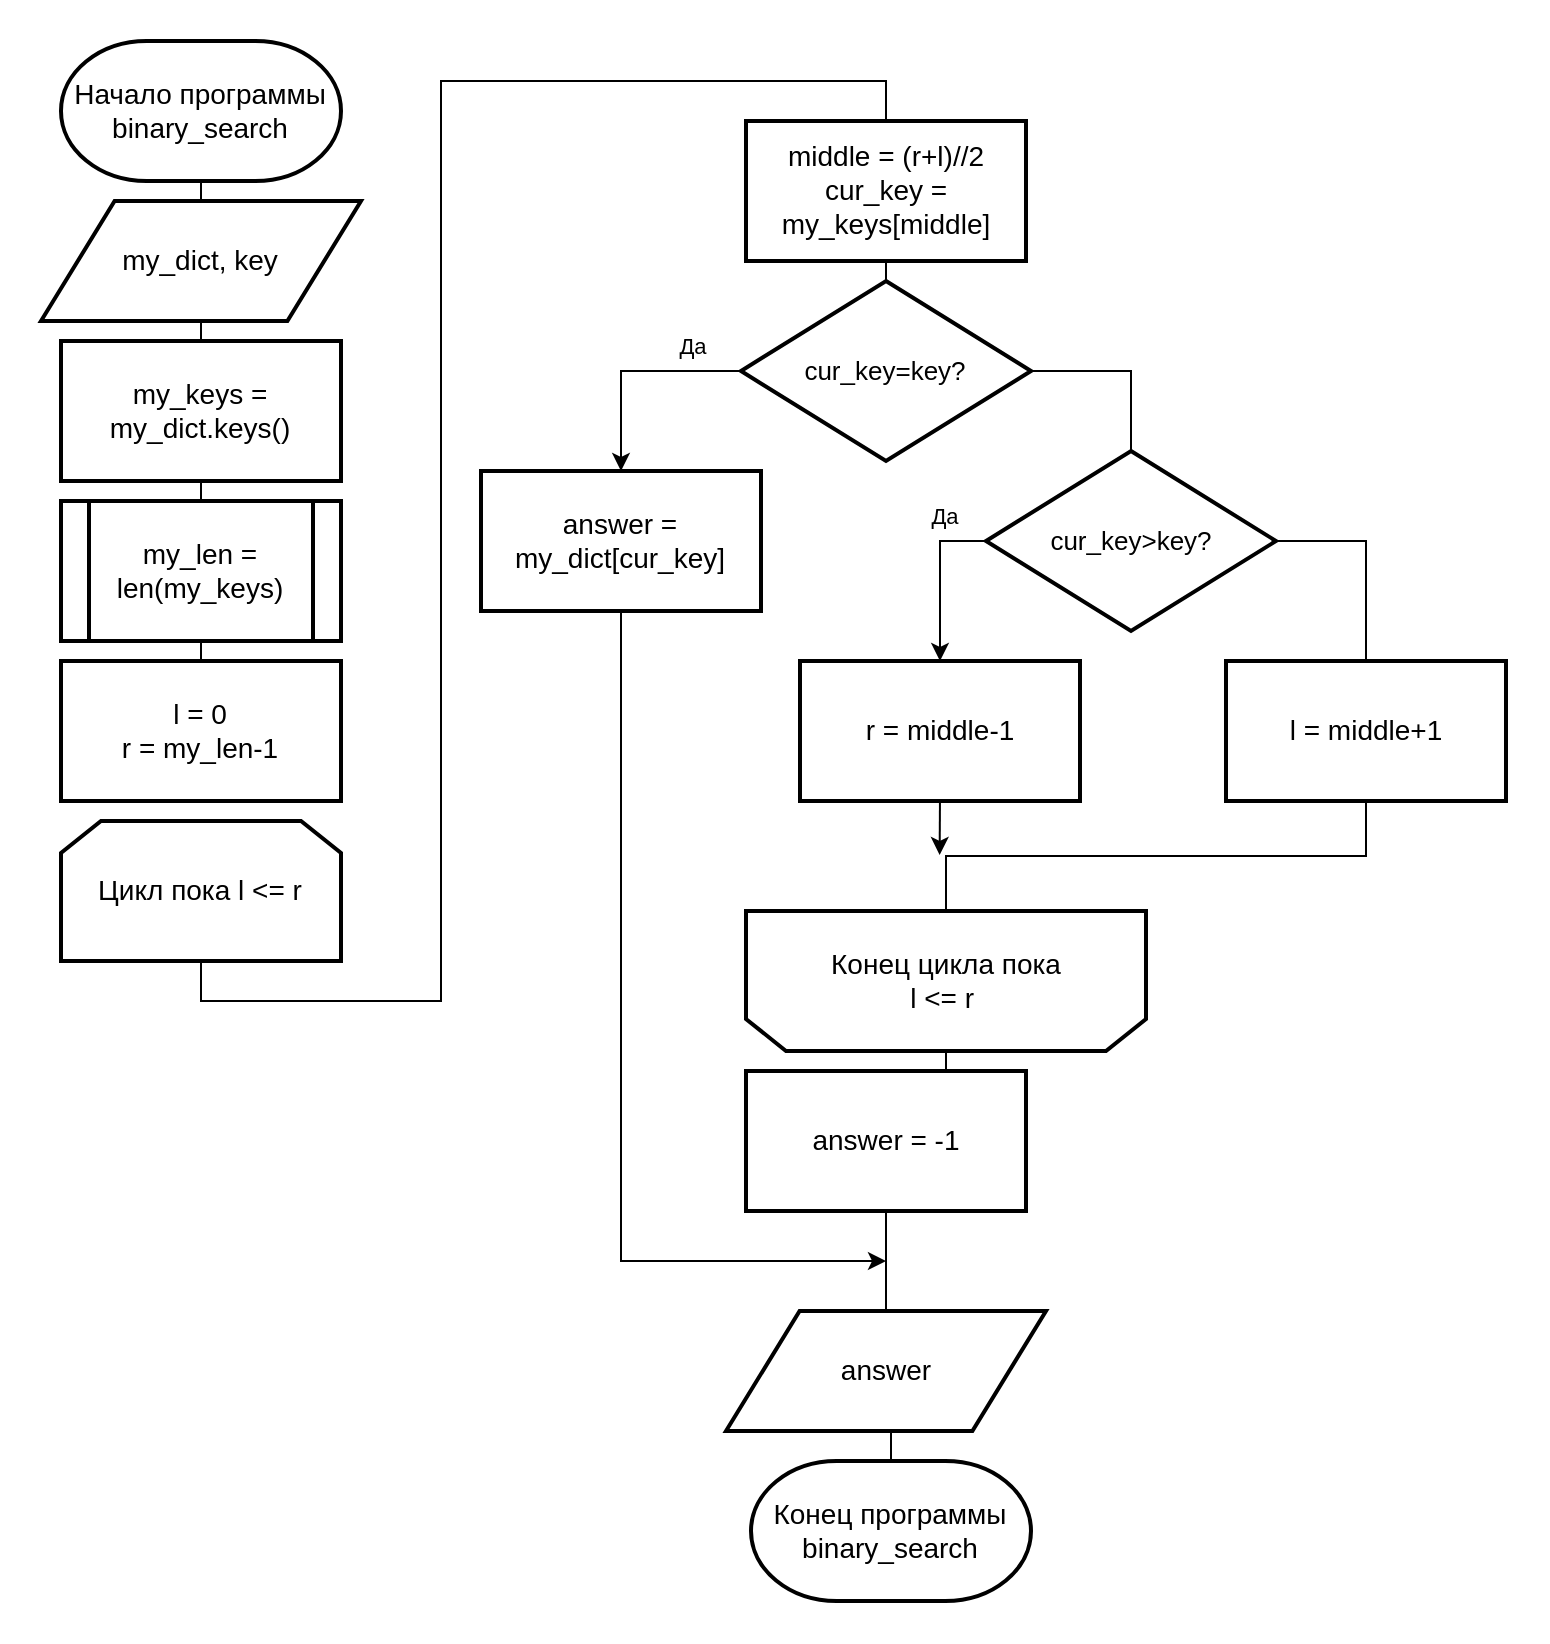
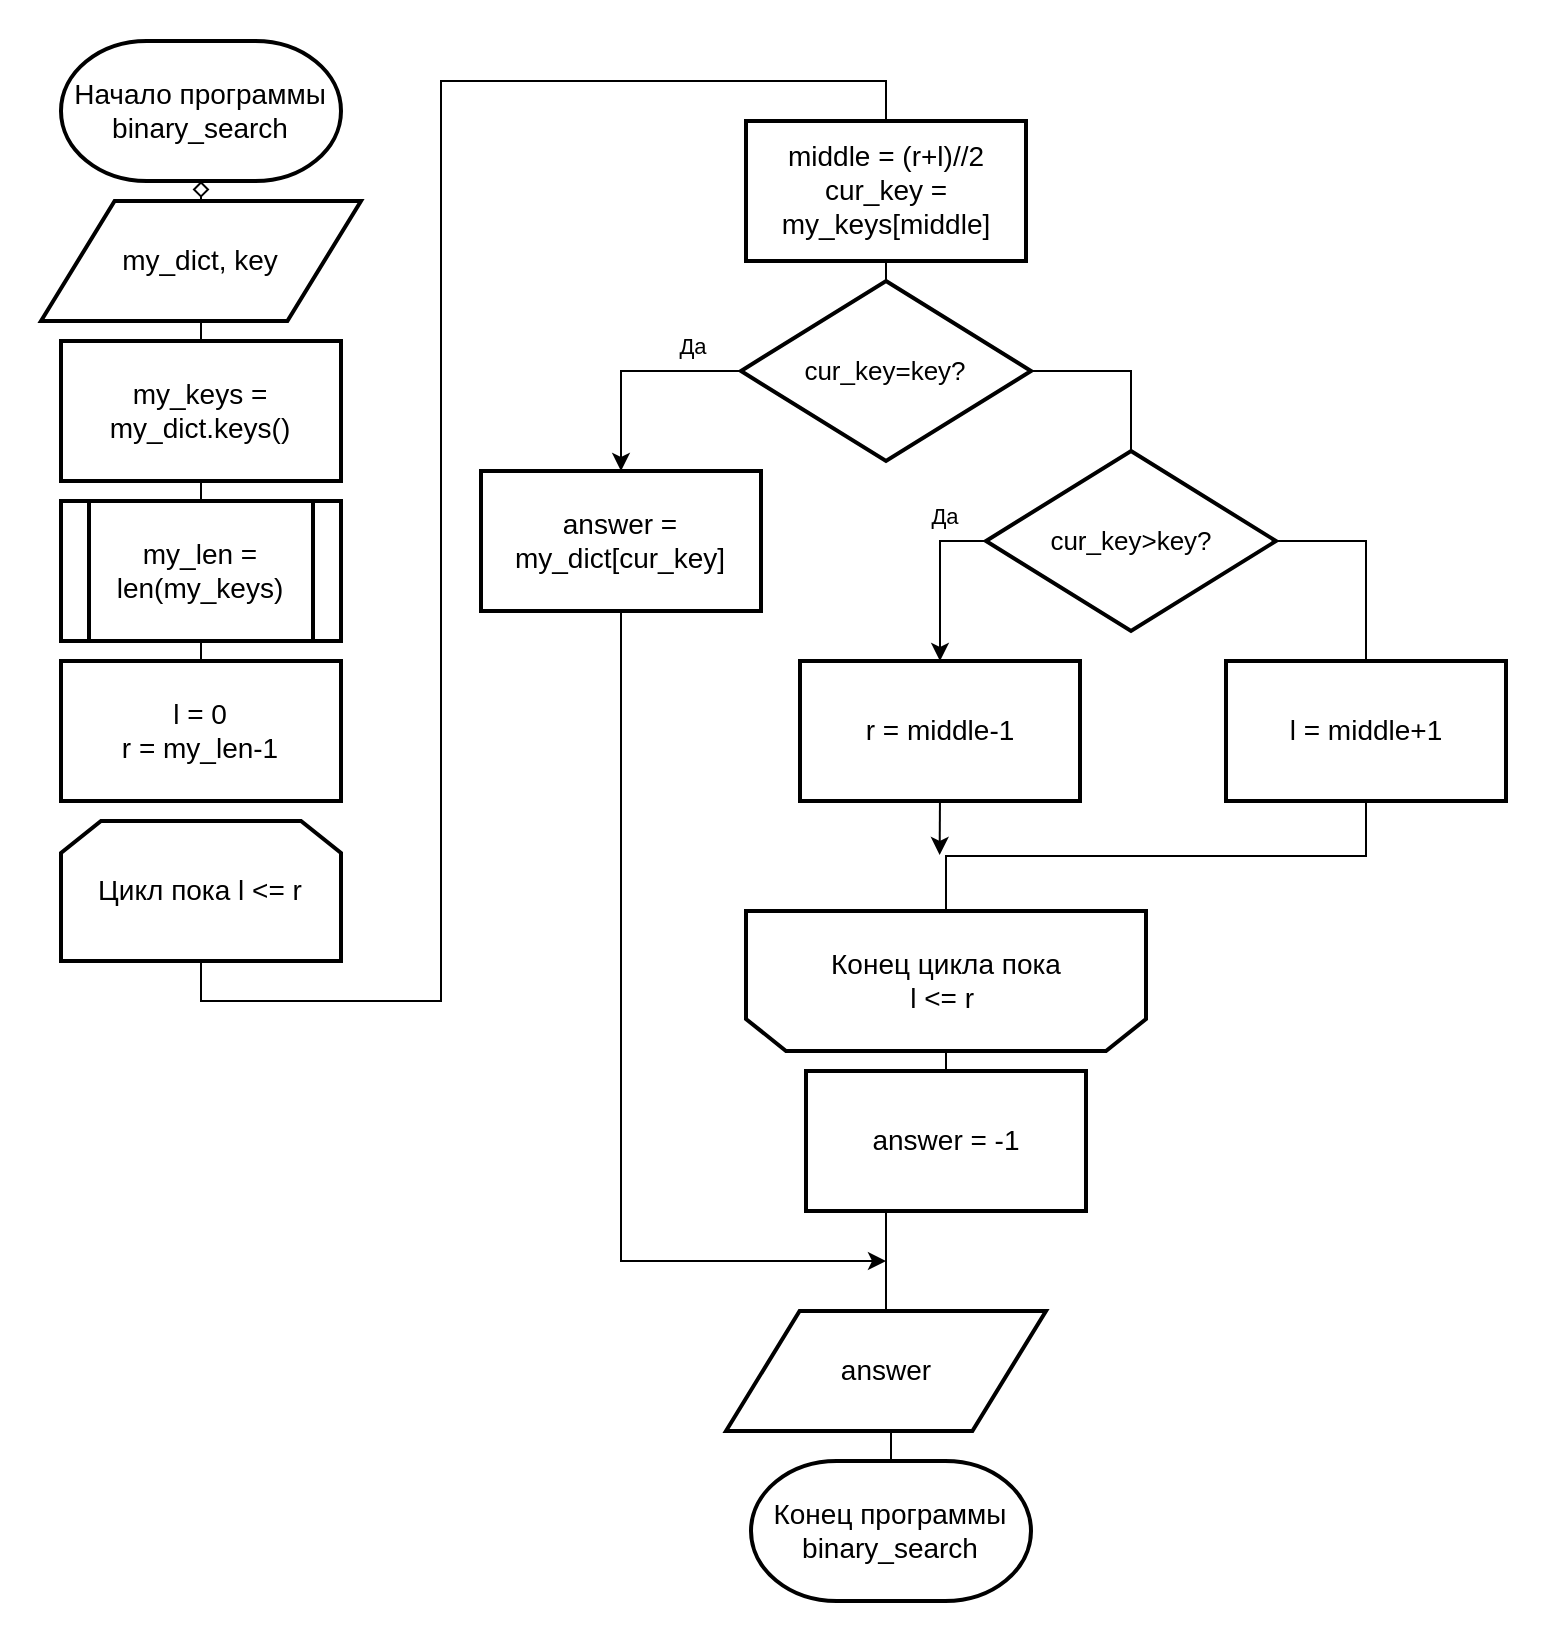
  <mxCell id="0" />
  <mxCell id="1" parent="0" />
  <mxCell id="2" style="edgeStyle=orthogonalEdgeStyle;rounded=0;orthogonalLoop=1;jettySize=auto;html=1;exitX=0.5;exitY=1;exitDx=0;exitDy=0;entryX=0.5;entryY=0;entryDx=0;entryDy=0;endArrow=none;endFill=0;" parent="1" target="12" edge="1"><mxGeometry relative="1" as="geometry"><mxPoint x="442.5" y="130" as="sourcePoint" /></mxGeometry></mxCell>
  <mxCell id="3" style="edgeStyle=orthogonalEdgeStyle;rounded=0;orthogonalLoop=1;jettySize=auto;html=1;exitX=0.5;exitY=0;exitDx=0;exitDy=0;exitPerimeter=0;entryX=0.5;entryY=1;entryDx=0;entryDy=0;entryPerimeter=0;endArrow=none;endFill=0;" parent="1" source="27" target="8" edge="1"><mxGeometry relative="1" as="geometry"><mxPoint x="95" y="490" as="sourcePoint" /><mxPoint x="95" as="targetPoint" y="300" /></mxGeometry></mxCell>
- <mxCell id="4" style="edgeStyle=orthogonalEdgeStyle;rounded=0;orthogonalLoop=1;jettySize=auto;html=1;exitX=0.5;exitY=0;exitDx=0;exitDy=0;exitPerimeter=0;entryX=0.5;entryY=1;entryDx=0;entryDy=0;entryPerimeter=0;endArrow=none;endFill=0;" parent="1" source="8" target="6" edge="1"><mxGeometry relative="1" as="geometry"><mxPoint x="95" y="600" as="sourcePoint" /></mxGeometry></mxCell>
+ <mxCell id="4" style="edgeStyle=orthogonalEdgeStyle;rounded=0;orthogonalLoop=1;jettySize=auto;html=1;exitX=0.5;exitY=0;exitDx=0;exitDy=0;exitPerimeter=0;entryX=0.5;entryY=1;entryDx=0;entryDy=0;entryPerimeter=0;endArrow=diamond;endFill=0;" parent="1" source="8" target="6" edge="1"><mxGeometry relative="1" as="geometry"><mxPoint x="95" y="600" as="sourcePoint" /></mxGeometry></mxCell>
  <mxCell id="5" value="Конец программы binary_search" style="strokeWidth=2;html=1;shape=mxgraph.flowchart.terminator;whiteSpace=wrap;fontSize=14;" parent="1" vertex="1"><mxGeometry x="375" y="730" width="140" height="70" as="geometry" /></mxCell>
  <mxCell id="6" value="&lt;font style=&quot;font-size: 14px&quot;&gt;Начало программы binary_search&lt;br&gt;&lt;/font&gt;" style="strokeWidth=2;html=1;shape=mxgraph.flowchart.terminator;whiteSpace=wrap;fontSize=14;fontFamily=Helvetica;" parent="1" vertex="1"><mxGeometry x="30" y="20" width="140" height="70" as="geometry" /></mxCell>
  <mxCell id="7" style="edgeStyle=orthogonalEdgeStyle;rounded=0;orthogonalLoop=1;jettySize=auto;html=1;exitX=0.5;exitY=1;exitDx=0;exitDy=0;exitPerimeter=0;entryX=0.5;entryY=1;entryDx=0;entryDy=0;endArrow=none;endFill=0;" parent="1" edge="1"><mxGeometry relative="1" as="geometry"><mxPoint x="447.5" y="730" as="sourcePoint" /><mxPoint x="447.5" y="730" as="targetPoint" /></mxGeometry></mxCell>
  <mxCell id="8" value="&lt;span style=&quot;font-size: 14px&quot;&gt;my_dict, key&lt;/span&gt;" style="shape=parallelogram;html=1;strokeWidth=2;perimeter=parallelogramPerimeter;whiteSpace=wrap;rounded=0;arcSize=12;size=0.23;fontSize=13;" parent="1" vertex="1"><mxGeometry x="20" y="100" width="160" height="60" as="geometry" /></mxCell>
  <mxCell id="9" style="edgeStyle=orthogonalEdgeStyle;rounded=0;orthogonalLoop=1;jettySize=auto;html=1;entryX=0.5;entryY=0;entryDx=0;entryDy=0;exitX=0;exitY=0.5;exitDx=0;exitDy=0;" parent="1" source="12" target="14" edge="1"><mxGeometry relative="1" as="geometry"><mxPoint x="347.5" y="290" as="targetPoint" /><mxPoint x="210" y="265" as="sourcePoint" /></mxGeometry></mxCell>
  <mxCell id="10" value="Да" style="edgeLabel;html=1;align=center;verticalAlign=middle;resizable=0;points=[];" parent="9" vertex="1" connectable="0"><mxGeometry x="-0.769" y="1" relative="1" as="geometry"><mxPoint x="-11.5" y="-14" as="offset" /></mxGeometry></mxCell>
  <mxCell id="11" style="edgeStyle=orthogonalEdgeStyle;rounded=0;orthogonalLoop=1;jettySize=auto;html=1;exitX=1;exitY=0.5;exitDx=0;exitDy=0;entryX=0.5;entryY=0;entryDx=0;entryDy=0;endArrow=none;endFill=0;" parent="1" source="12" target="30" edge="1"><mxGeometry relative="1" as="geometry" /></mxCell>
  <mxCell id="12" value="cur_key=key?" style="rhombus;whiteSpace=wrap;html=1;strokeWidth=2;fontSize=13;" parent="1" vertex="1"><mxGeometry x="370" y="140" width="145" height="90" as="geometry" /></mxCell>
  <mxCell id="13" style="edgeStyle=orthogonalEdgeStyle;rounded=0;orthogonalLoop=1;jettySize=auto;html=1;exitX=0.5;exitY=1;exitDx=0;exitDy=0;" parent="1" source="14" edge="1"><mxGeometry relative="1" as="geometry"><mxPoint x="442.5" y="630" as="targetPoint" /><Array as="points"><mxPoint x="310.5" y="630" /><mxPoint x="442.5" y="630" /></Array></mxGeometry></mxCell>
  <mxCell id="14" value="answer = my_dict[cur_key]" style="rounded=0;whiteSpace=wrap;html=1;strokeWidth=2;fontSize=14;" parent="1" vertex="1"><mxGeometry x="240" y="235" width="140" height="70" as="geometry" /></mxCell>
  <mxCell id="15" style="edgeStyle=orthogonalEdgeStyle;rounded=0;orthogonalLoop=1;jettySize=auto;html=1;exitX=0.5;exitY=1;exitDx=0;exitDy=0;entryX=0.5;entryY=0;entryDx=0;entryDy=0;entryPerimeter=0;endArrow=none;endFill=0;" parent="1" source="16" target="5" edge="1"><mxGeometry relative="1" as="geometry" /></mxCell>
  <mxCell id="16" value="&lt;span style=&quot;font-size: 14px&quot;&gt;answer&lt;br&gt;&lt;/span&gt;" style="shape=parallelogram;html=1;strokeWidth=2;perimeter=parallelogramPerimeter;whiteSpace=wrap;rounded=0;arcSize=12;size=0.23;fontSize=13;" parent="1" vertex="1"><mxGeometry x="362.5" y="655" width="160" height="60" as="geometry" /></mxCell>
  <mxCell id="17" style="edgeStyle=orthogonalEdgeStyle;rounded=0;orthogonalLoop=1;jettySize=auto;html=1;exitX=0.5;exitY=0;exitDx=0;exitDy=0;entryX=0.5;entryY=0;entryDx=0;entryDy=0;endArrow=none;endFill=0;" parent="1" source="19" target="16" edge="1"><mxGeometry relative="1" as="geometry"><mxPoint x="442.5" y="585" as="sourcePoint" /></mxGeometry></mxCell>
  <mxCell id="18" style="edgeStyle=orthogonalEdgeStyle;rounded=0;orthogonalLoop=1;jettySize=auto;html=1;exitX=0.5;exitY=1;exitDx=0;exitDy=0;exitPerimeter=0;endArrow=none;endFill=0;" parent="1" source="5" target="5" edge="1"><mxGeometry relative="1" as="geometry" /></mxCell>
  <mxCell id="19" value="&lt;span style=&quot;font-size: 14px&quot;&gt;Конец ц&lt;/span&gt;&lt;span style=&quot;font-size: 14px&quot;&gt;икла&amp;nbsp;&lt;/span&gt;&lt;span style=&quot;font-size: 14px&quot;&gt;пока &lt;br&gt;l &amp;lt;= r&lt;/span&gt;&lt;span style=&quot;font-size: 14px&quot;&gt;&amp;nbsp;&lt;/span&gt;&lt;span style=&quot;font-size: 14px&quot;&gt;&lt;br&gt;&lt;/span&gt;" style="shape=loopLimit;whiteSpace=wrap;html=1;strokeWidth=2;direction=west;" parent="1" vertex="1"><mxGeometry x="372.5" y="455" width="200" height="70" as="geometry" /></mxCell>
  <mxCell id="20" style="edgeStyle=orthogonalEdgeStyle;rounded=0;orthogonalLoop=1;jettySize=auto;html=1;exitX=0.5;exitY=1;exitDx=0;exitDy=0;entryX=0.5;entryY=0;entryDx=0;entryDy=0;endArrow=none;endFill=0;" parent="1" source="21" target="28" edge="1"><mxGeometry relative="1" as="geometry"><Array as="points"><mxPoint x="100" y="500" /><mxPoint x="220" y="500" /><mxPoint x="220" y="40" /><mxPoint x="442" y="40" /></Array></mxGeometry></mxCell>
  <mxCell id="21" value="&lt;span style=&quot;font-size: 14px&quot;&gt;Цикл пока l &amp;lt;= r&lt;/span&gt;" style="shape=loopLimit;whiteSpace=wrap;html=1;strokeWidth=2;" parent="1" vertex="1"><mxGeometry x="30" y="410" width="140" height="70" as="geometry" /></mxCell>
- <mxCell id="22" value="answer = -1" style="rounded=0;whiteSpace=wrap;html=1;strokeWidth=2;fontSize=14;" parent="1" vertex="1"><mxGeometry x="372.5" y="535" width="140" height="70" as="geometry" /></mxCell>
+ <mxCell id="22" value="answer = -1" style="rounded=0;whiteSpace=wrap;html=1;strokeWidth=2;fontSize=14;" parent="1" vertex="1"><mxGeometry x="402.5" y="535" width="140" height="70" as="geometry" /></mxCell>
  <mxCell id="23" style="edgeStyle=orthogonalEdgeStyle;rounded=0;orthogonalLoop=1;jettySize=auto;html=1;exitX=0.5;exitY=1;exitDx=0;exitDy=0;entryX=0.5;entryY=0;entryDx=0;entryDy=0;endArrow=none;endFill=0;" parent="1" source="24" target="25" edge="1"><mxGeometry relative="1" as="geometry" /></mxCell>
  <mxCell id="24" value="my_len = len(my_keys)" style="shape=process;whiteSpace=wrap;html=1;backgroundOutline=1;strokeWidth=2;fontSize=14;" parent="1" vertex="1"><mxGeometry x="30" y="250" width="140" height="70" as="geometry" /></mxCell>
  <mxCell id="25" value="l = 0&lt;br&gt;r = my_len-1" style="rounded=0;whiteSpace=wrap;html=1;strokeWidth=2;fontSize=14;" parent="1" vertex="1"><mxGeometry x="30" y="330" width="140" height="70" as="geometry" /></mxCell>
  <mxCell id="26" style="edgeStyle=orthogonalEdgeStyle;rounded=0;orthogonalLoop=1;jettySize=auto;html=1;exitX=0.5;exitY=1;exitDx=0;exitDy=0;entryX=0.5;entryY=0;entryDx=0;entryDy=0;endArrow=none;endFill=0;" parent="1" source="27" target="24" edge="1"><mxGeometry relative="1" as="geometry" /></mxCell>
  <mxCell id="27" value="my_keys = my_dict.keys()&lt;br&gt;" style="rounded=0;whiteSpace=wrap;html=1;strokeWidth=2;fontSize=14;" parent="1" vertex="1"><mxGeometry x="30" y="170" width="140" height="70" as="geometry" /></mxCell>
  <mxCell id="28" value="middle = (r+l)//2&lt;br&gt;cur_key = my_keys[middle]" style="rounded=0;whiteSpace=wrap;html=1;strokeWidth=2;fontSize=14;" parent="1" vertex="1"><mxGeometry x="372.5" y="60" width="140" height="70" as="geometry" /></mxCell>
  <mxCell id="29" style="edgeStyle=orthogonalEdgeStyle;rounded=0;orthogonalLoop=1;jettySize=auto;html=1;exitX=1;exitY=0.5;exitDx=0;exitDy=0;endArrow=none;endFill=0;" parent="1" source="30" target="34" edge="1"><mxGeometry relative="1" as="geometry" /></mxCell>
  <mxCell id="30" value="cur_key&amp;gt;key?" style="rhombus;whiteSpace=wrap;html=1;strokeWidth=2;fontSize=13;" parent="1" vertex="1"><mxGeometry x="492.5" y="225" width="145" height="90" as="geometry" /></mxCell>
  <mxCell id="31" style="edgeStyle=orthogonalEdgeStyle;rounded=0;orthogonalLoop=1;jettySize=auto;html=1;exitX=0.5;exitY=1;exitDx=0;exitDy=0;endArrow=classic;endFill=1;" parent="1" edge="1"><mxGeometry relative="1" as="geometry"><mxPoint x="469.324" y="427" as="targetPoint" /><mxPoint x="469.5" y="397" as="sourcePoint" /></mxGeometry></mxCell>
  <mxCell id="32" value="r = middle-1" style="rounded=0;whiteSpace=wrap;html=1;strokeWidth=2;fontSize=14;" parent="1" vertex="1"><mxGeometry x="399.5" y="330" width="140" height="70" as="geometry" /></mxCell>
  <mxCell id="33" style="edgeStyle=orthogonalEdgeStyle;rounded=0;orthogonalLoop=1;jettySize=auto;html=1;exitX=0.5;exitY=1;exitDx=0;exitDy=0;entryX=0.5;entryY=1;entryDx=0;entryDy=0;endArrow=none;endFill=0;" parent="1" source="34" target="19" edge="1"><mxGeometry relative="1" as="geometry" /></mxCell>
  <mxCell id="34" value="l = middle+1" style="rounded=0;whiteSpace=wrap;html=1;strokeWidth=2;fontSize=14;" parent="1" vertex="1"><mxGeometry x="612.5" y="330" width="140" height="70" as="geometry" /></mxCell>
  <mxCell id="35" style="edgeStyle=orthogonalEdgeStyle;rounded=0;orthogonalLoop=1;jettySize=auto;html=1;entryX=0.5;entryY=0;entryDx=0;entryDy=0;exitX=0;exitY=0.5;exitDx=0;exitDy=0;" parent="1" source="30" target="32" edge="1"><mxGeometry relative="1" as="geometry"><mxPoint x="432.5" y="330" as="targetPoint" /><mxPoint x="492.5" y="280" as="sourcePoint" /></mxGeometry></mxCell>
  <mxCell id="36" value="Да" style="edgeLabel;html=1;align=center;verticalAlign=middle;resizable=0;points=[];" parent="35" vertex="1" connectable="0"><mxGeometry x="-0.769" y="1" relative="1" as="geometry"><mxPoint x="-11.5" y="-14" as="offset" /></mxGeometry></mxCell>
